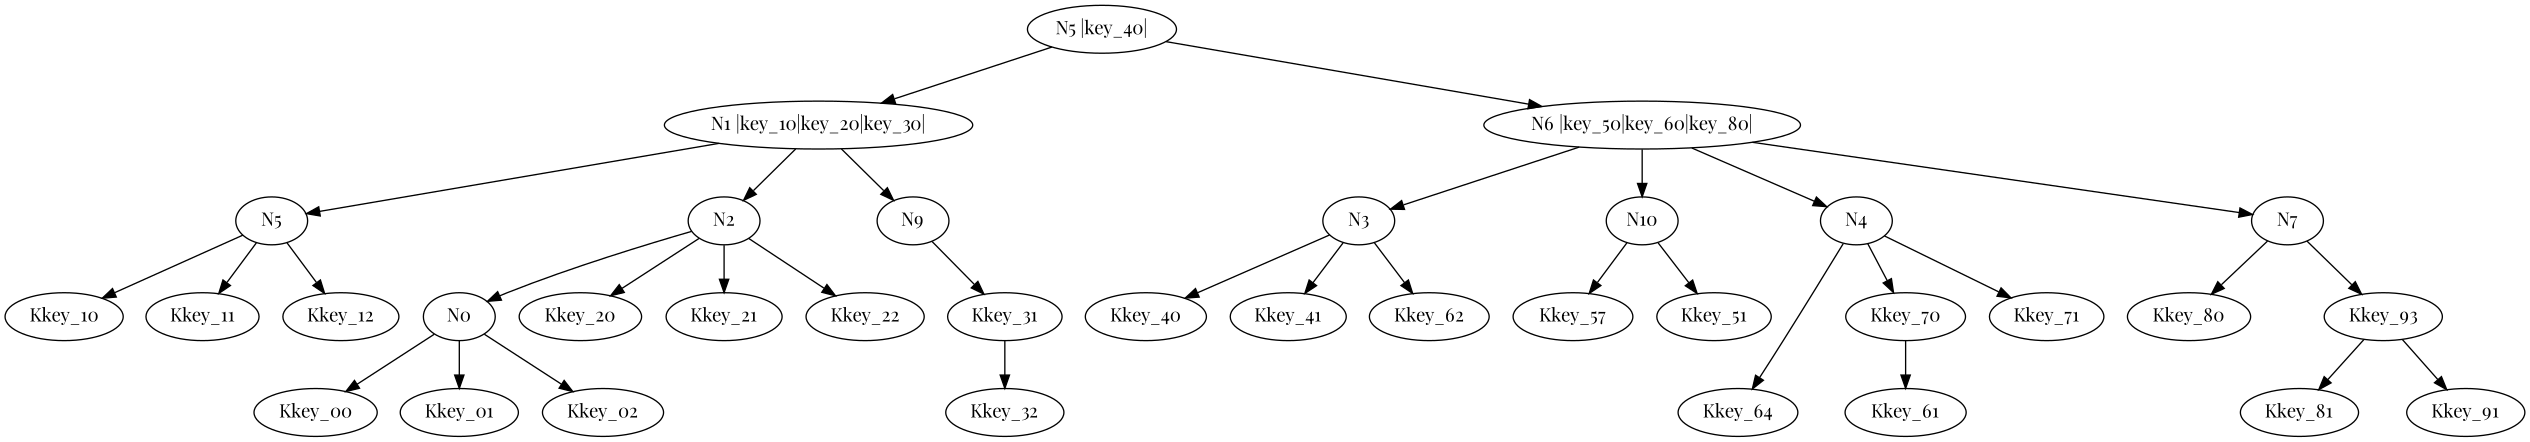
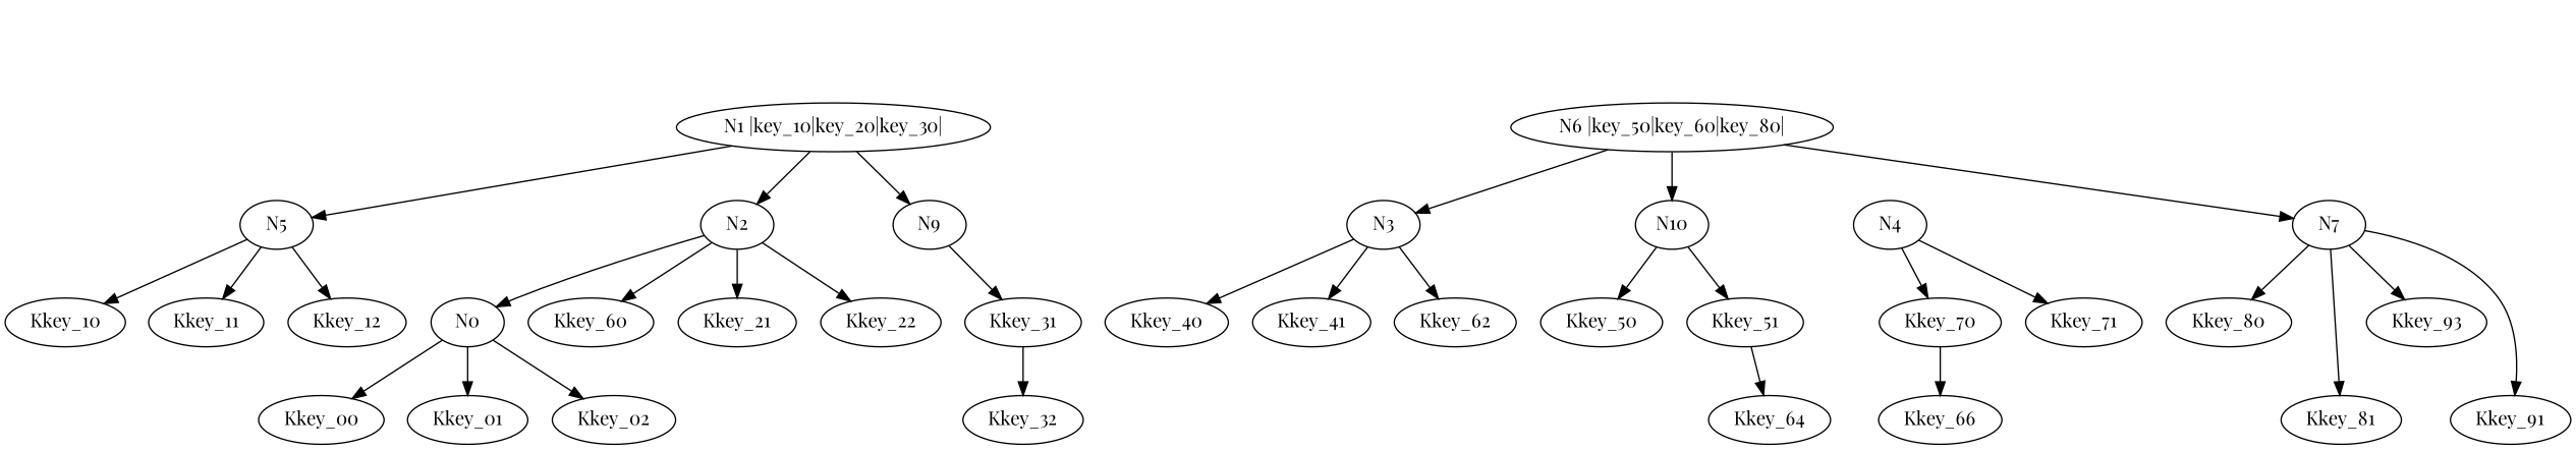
  digraph {
    fontname="Playfair Display"
    node [fontname="Playfair Display"]
    edge [fontname="Playfair Display"]
-   n1 [label="N5 |key_40|"]
    n2 [label="N1 |key_10|key_20|key_30|"]
    n3 [label="N6 |key_50|key_60|key_80|"]
    n4 [label=N5]
    N2
    N9
    N3
    N10
    N4
    N7
    N0
    Kkey_00
    Kkey_01
    Kkey_02
    Kkey_10
    Kkey_11
    Kkey_12
-   Kkey_20
+   Kkey_20 [label=Kkey_60]
    Kkey_21
    Kkey_22
    Kkey_31
    Kkey_32
    Kkey_40
    Kkey_41
    n25 [label=Kkey_62]
-   Kkey_50 [label=Kkey_57]
+   Kkey_50
    Kkey_51
    n28 [label=Kkey_64]
    Kkey_70
    Kkey_71
    Kkey_80
    Kkey_81
    n33 [label=Kkey_93]
    Kkey_91
-   Kkey_61
-   n1 -> n2
-   n1 -> n3
+   Kkey_61 [label=Kkey_66]
    n2 -> n4
    n2 -> N2
    n2 -> N9
    n3 -> N3
    n3 -> N10
-   n3 -> N4
    n3 -> N7
    n4 -> Kkey_10
    n4 -> Kkey_11
    n4 -> Kkey_12
    N2 -> N0
    N2 -> Kkey_20
    N2 -> Kkey_21
    N2 -> Kkey_22
    N9 -> Kkey_31
    N3 -> Kkey_40
    N3 -> Kkey_41
    N3 -> n25
    N10 -> Kkey_50
    N10 -> Kkey_51
-   N4 -> n28
+   Kkey_51 -> n28
    N4 -> Kkey_70
    N4 -> Kkey_71
    N7 -> Kkey_80
-   n33 -> Kkey_81
+   N7 -> Kkey_81
    N7 -> n33
-   n33 -> Kkey_91
+   N7 -> Kkey_91
    N0 -> Kkey_00
    N0 -> Kkey_01
    N0 -> Kkey_02
    Kkey_31 -> Kkey_32
    Kkey_70 -> Kkey_61
  }
